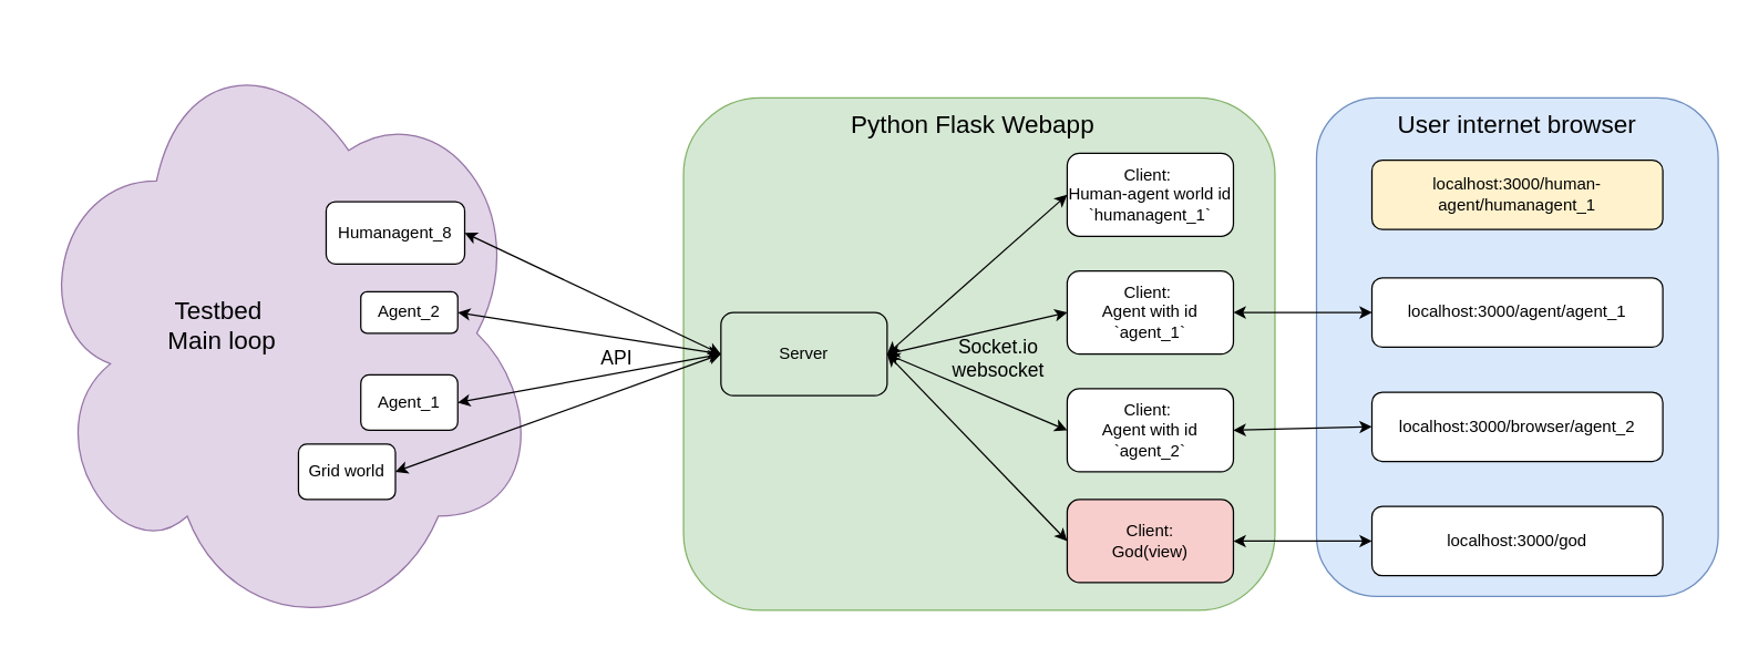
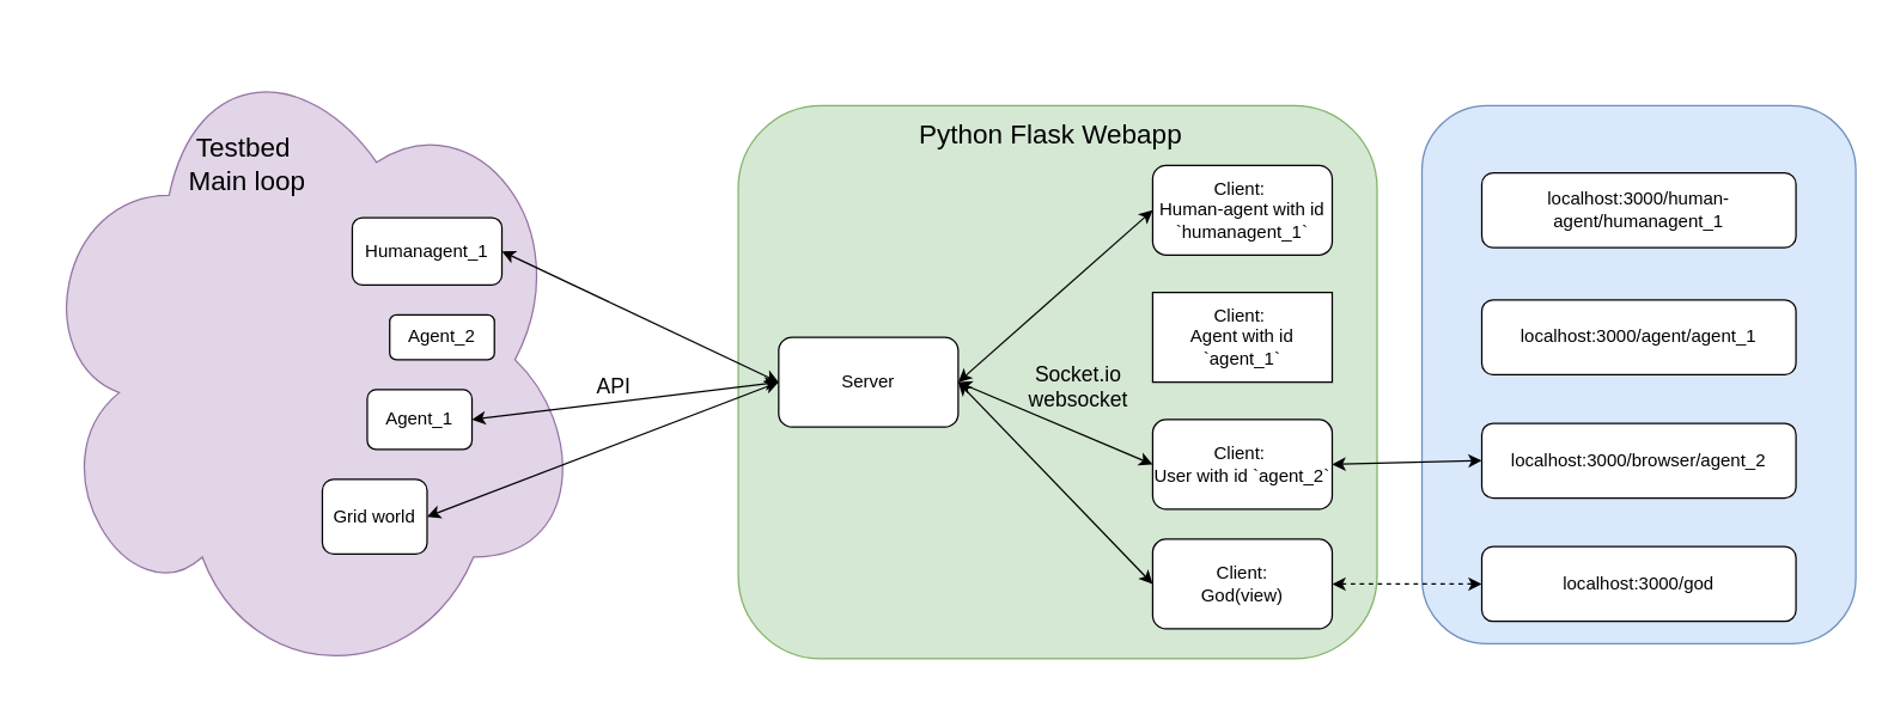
  <mxCell id="0" />
  <mxCell id="1" parent="0" />
  <mxCell id="2" value="" style="rounded=1;whiteSpace=wrap;html=1;fillColor=#d5e8d4;strokeColor=#82b366;" vertex="1" parent="1"><mxGeometry x="493" y="70" width="427" height="370" as="geometry" /></mxCell>
- <mxCell id="3" value="Server" style="rounded=1;whiteSpace=wrap;html=1;fillColor=#d5e8d4;" vertex="1" parent="1"><mxGeometry x="520" y="225" width="120" height="60" as="geometry" /></mxCell>
- <mxCell id="4" value="Client:&amp;nbsp;&lt;br&gt;Agent with id `agent_2`&lt;br&gt;" style="rounded=1;whiteSpace=wrap;html=1;" vertex="1" parent="1"><mxGeometry x="770" y="280" width="120" height="60" as="geometry" /></mxCell>
- <mxCell id="5" value="Client:&lt;br&gt;God(view)&lt;br&gt;" style="rounded=1;whiteSpace=wrap;html=1;fillColor=#f8cecc;" vertex="1" parent="1"><mxGeometry x="770" y="360" width="120" height="60" as="geometry" /></mxCell>
+ <mxCell id="3" value="Server" style="rounded=1;whiteSpace=wrap;html=1;" vertex="1" parent="1"><mxGeometry x="520" y="225" width="120" height="60" as="geometry" /></mxCell>
+ <mxCell id="4" value="Client:&amp;nbsp;&lt;br&gt;User with id `agent_2`&lt;br&gt;" style="rounded=1;whiteSpace=wrap;html=1;" vertex="1" parent="1"><mxGeometry x="770" y="280" width="120" height="60" as="geometry" /></mxCell>
+ <mxCell id="5" value="Client:&lt;br&gt;God(view)&lt;br&gt;" style="rounded=1;whiteSpace=wrap;html=1;" vertex="1" parent="1"><mxGeometry x="770" y="360" width="120" height="60" as="geometry" /></mxCell>
  <mxCell id="6" value="" style="rounded=1;whiteSpace=wrap;html=1;fillColor=#dae8fc;strokeColor=#6c8ebf;" vertex="1" parent="1"><mxGeometry x="950" y="70" width="290" height="360" as="geometry" /></mxCell>
  <mxCell id="7" value="localhost:3000/browser/agent_2" style="rounded=1;whiteSpace=wrap;html=1;" vertex="1" parent="1"><mxGeometry x="990" y="282.5" width="210" height="50" as="geometry" /></mxCell>
- <mxCell id="8" value="&lt;font style=&quot;font-size: 18px&quot;&gt;User internet browser&lt;/font&gt;" style="text;html=1;strokeColor=none;fillColor=none;align=center;verticalAlign=middle;whiteSpace=wrap;rounded=0;" vertex="1" parent="1"><mxGeometry x="1001" y="80" width="188" height="20" as="geometry" /></mxCell>
  <mxCell id="9" value="localhost:3000/god" style="rounded=1;whiteSpace=wrap;html=1;" vertex="1" parent="1"><mxGeometry x="990" y="365" width="210" height="50" as="geometry" /></mxCell>
  <mxCell id="10" value="" style="endArrow=classic;startArrow=classic;html=1;entryX=1;entryY=0.5;entryDx=0;entryDy=0;exitX=0;exitY=0.5;exitDx=0;exitDy=0;" edge="1" parent="1" source="7" target="4"><mxGeometry width="50" height="50" relative="1" as="geometry"><mxPoint x="490" y="510" as="sourcePoint" /><mxPoint x="540" y="460" as="targetPoint" /></mxGeometry></mxCell>
- <mxCell id="11" value="" style="endArrow=classic;startArrow=classic;html=1;exitX=1;exitY=0.5;exitDx=0;exitDy=0;entryX=0;entryY=0.5;entryDx=0;entryDy=0;" edge="1" parent="1" source="5" target="9"><mxGeometry width="50" height="50" relative="1" as="geometry"><mxPoint x="930" y="360" as="sourcePoint" /><mxPoint x="980" y="310" as="targetPoint" /></mxGeometry></mxCell>
+ <mxCell id="11" value="" style="endArrow=classic;startArrow=classic;html=1;exitX=1;exitY=0.5;exitDx=0;exitDy=0;entryX=0;entryY=0.5;entryDx=0;entryDy=0;dashed=1;" edge="1" parent="1" source="5" target="9"><mxGeometry width="50" height="50" relative="1" as="geometry"><mxPoint x="930" y="360" as="sourcePoint" /><mxPoint x="980" y="310" as="targetPoint" /></mxGeometry></mxCell>
  <mxCell id="12" value="" style="endArrow=classic;startArrow=classic;html=1;exitX=1;exitY=0.5;exitDx=0;exitDy=0;entryX=0;entryY=0.5;entryDx=0;entryDy=0;" edge="1" parent="1" source="3" target="5"><mxGeometry width="50" height="50" relative="1" as="geometry"><mxPoint x="680" y="310" as="sourcePoint" /><mxPoint x="730" y="260" as="targetPoint" /></mxGeometry></mxCell>
  <mxCell id="13" value="" style="endArrow=classic;startArrow=classic;html=1;exitX=1;exitY=0.5;exitDx=0;exitDy=0;entryX=0;entryY=0.5;entryDx=0;entryDy=0;" edge="1" parent="1" source="3" target="4"><mxGeometry width="50" height="50" relative="1" as="geometry"><mxPoint x="650" y="265" as="sourcePoint" /><mxPoint x="780" y="340" as="targetPoint" /></mxGeometry></mxCell>
  <mxCell id="14" value="&lt;font style=&quot;font-size: 14px&quot;&gt;Socket.io websocket&lt;/font&gt;" style="text;html=1;strokeColor=none;fillColor=none;align=center;verticalAlign=middle;whiteSpace=wrap;rounded=0;" vertex="1" parent="1"><mxGeometry x="681" y="245" width="79" height="25" as="geometry" /></mxCell>
  <mxCell id="15" value="&lt;font style=&quot;font-size: 18px&quot;&gt;Python Flask Webapp&lt;/font&gt;" style="text;html=1;strokeColor=none;fillColor=none;align=center;verticalAlign=middle;whiteSpace=wrap;rounded=0;" vertex="1" parent="1"><mxGeometry x="586.5" y="80" width="230" height="20" as="geometry" /></mxCell>
  <mxCell id="16" value="" style="ellipse;shape=cloud;whiteSpace=wrap;html=1;fillColor=#e1d5e7;strokeColor=#9673a6;" vertex="1" parent="1"><mxGeometry x="20" y="20" width="370" height="440" as="geometry" /></mxCell>
- <mxCell id="17" value="Agent_1" style="rounded=1;whiteSpace=wrap;html=1;" vertex="1" parent="1"><mxGeometry x="260" y="270" width="70" height="40" as="geometry" /></mxCell>
- <mxCell id="18" value="Grid world&lt;br&gt;" style="rounded=1;whiteSpace=wrap;html=1;" vertex="1" parent="1"><mxGeometry x="215" y="320" width="70" height="40" as="geometry" /></mxCell>
+ <mxCell id="17" value="Agent_1" style="rounded=1;whiteSpace=wrap;html=1;" vertex="1" parent="1"><mxGeometry x="245" y="260" width="70" height="40" as="geometry" /></mxCell>
+ <mxCell id="18" value="Grid world&lt;br&gt;" style="rounded=1;whiteSpace=wrap;html=1;" vertex="1" parent="1"><mxGeometry x="215" y="320" width="70" height="50" as="geometry" /></mxCell>
  <mxCell id="19" value="" style="endArrow=classic;startArrow=classic;html=1;entryX=1;entryY=0.5;entryDx=0;entryDy=0;exitX=0;exitY=0.5;exitDx=0;exitDy=0;" edge="1" parent="1" source="3" target="18"><mxGeometry width="50" height="50" relative="1" as="geometry"><mxPoint x="340" y="340" as="sourcePoint" /><mxPoint x="390" y="290" as="targetPoint" /></mxGeometry></mxCell>
  <mxCell id="20" value="" style="endArrow=classic;startArrow=classic;html=1;entryX=1;entryY=0.5;entryDx=0;entryDy=0;exitX=0;exitY=0.5;exitDx=0;exitDy=0;" edge="1" parent="1" source="3" target="17"><mxGeometry width="50" height="50" relative="1" as="geometry"><mxPoint x="530" y="265" as="sourcePoint" /><mxPoint x="320" y="255" as="targetPoint" /></mxGeometry></mxCell>
- <mxCell id="21" value="&lt;font style=&quot;font-size: 14px&quot;&gt;API&lt;/font&gt;" style="text;html=1;strokeColor=none;fillColor=none;align=center;verticalAlign=middle;whiteSpace=wrap;rounded=0;" vertex="1" parent="1"><mxGeometry x="425" y="247.5" width="40" height="20" as="geometry" /></mxCell>
+ <mxCell id="21" value="&lt;font style=&quot;font-size: 14px&quot;&gt;API&lt;/font&gt;" style="text;html=1;strokeColor=none;fillColor=none;align=center;verticalAlign=middle;whiteSpace=wrap;rounded=0;" vertex="1" parent="1"><mxGeometry x="390" y="247.5" width="40" height="20" as="geometry" /></mxCell>
  <mxCell id="22" value="localhost:3000/agent/agent_1" style="rounded=1;whiteSpace=wrap;html=1;" vertex="1" parent="1"><mxGeometry x="990" y="200" width="210" height="50" as="geometry" /></mxCell>
- <mxCell id="23" value="localhost:3000/human-agent/humanagent_1" style="rounded=1;whiteSpace=wrap;html=1;fillColor=#fff2cc;" vertex="1" parent="1"><mxGeometry x="990" y="115" width="210" height="50" as="geometry" /></mxCell>
- <mxCell id="24" value="Client:&amp;nbsp;&lt;br&gt;Agent with id `agent_1`&lt;br&gt;" style="rounded=1;whiteSpace=wrap;html=1;" vertex="1" parent="1"><mxGeometry x="770" y="195" width="120" height="60" as="geometry" /></mxCell>
- <mxCell id="25" value="Client:&amp;nbsp;&lt;br&gt;Human-agent world id `humanagent_1`&lt;br&gt;" style="rounded=1;whiteSpace=wrap;html=1;" vertex="1" parent="1"><mxGeometry x="770" y="110" width="120" height="60" as="geometry" /></mxCell>
- <mxCell id="26" value="" style="endArrow=classic;startArrow=classic;html=1;entryX=1;entryY=0.5;entryDx=0;entryDy=0;" edge="1" parent="1" source="22" target="24"><mxGeometry width="50" height="50" relative="1" as="geometry"><mxPoint x="990" y="280" as="sourcePoint" /><mxPoint x="900" y="300" as="targetPoint" /></mxGeometry></mxCell>
- <mxCell id="27" value="" style="endArrow=classic;startArrow=classic;html=1;exitX=1;exitY=0.5;exitDx=0;exitDy=0;entryX=0;entryY=0.5;entryDx=0;entryDy=0;" edge="1" parent="1" source="3" target="24"><mxGeometry width="50" height="50" relative="1" as="geometry"><mxPoint x="650" y="265" as="sourcePoint" /><mxPoint x="780" y="380" as="targetPoint" /></mxGeometry></mxCell>
+ <mxCell id="23" value="localhost:3000/human-agent/humanagent_1" style="rounded=1;whiteSpace=wrap;html=1;" vertex="1" parent="1"><mxGeometry x="990" y="115" width="210" height="50" as="geometry" /></mxCell>
+ <mxCell id="24" value="Client:&amp;nbsp;&lt;br&gt;Agent with id `agent_1`&lt;br&gt;" style="whiteSpace=wrap;html=1;rounded=0;" vertex="1" parent="1"><mxGeometry x="770" y="195" width="120" height="60" as="geometry" /></mxCell>
+ <mxCell id="25" value="Client:&amp;nbsp;&lt;br&gt;Human-agent with id `humanagent_1`&lt;br&gt;" style="rounded=1;whiteSpace=wrap;html=1;" vertex="1" parent="1"><mxGeometry x="770" y="110" width="120" height="60" as="geometry" /></mxCell>
  <mxCell id="28" value="" style="endArrow=classic;startArrow=classic;html=1;entryX=0;entryY=0.5;entryDx=0;entryDy=0;exitX=1;exitY=0.5;exitDx=0;exitDy=0;" edge="1" parent="1" source="3" target="25"><mxGeometry width="50" height="50" relative="1" as="geometry"><mxPoint x="650" y="250" as="sourcePoint" /><mxPoint x="780" y="215" as="targetPoint" /></mxGeometry></mxCell>
  <mxCell id="29" value="Agent_2&lt;br&gt;" style="rounded=1;whiteSpace=wrap;html=1;" vertex="1" parent="1"><mxGeometry x="260" y="210" width="70" height="30" as="geometry" /></mxCell>
- <mxCell id="30" value="Humanagent_8" style="rounded=1;whiteSpace=wrap;html=1;" vertex="1" parent="1"><mxGeometry x="235" y="145" width="100" height="45" as="geometry" /></mxCell>
+ <mxCell id="30" value="Humanagent_1" style="rounded=1;whiteSpace=wrap;html=1;" vertex="1" parent="1"><mxGeometry x="235" y="145" width="100" height="45" as="geometry" /></mxCell>
  <mxCell id="31" value="" style="endArrow=classic;startArrow=classic;html=1;entryX=1;entryY=0.5;entryDx=0;entryDy=0;exitX=0;exitY=0.5;exitDx=0;exitDy=0;" edge="1" parent="1" source="3" target="30"><mxGeometry width="50" height="50" relative="1" as="geometry"><mxPoint x="530" y="265" as="sourcePoint" /><mxPoint x="330" y="300" as="targetPoint" /></mxGeometry></mxCell>
- <mxCell id="32" value="" style="endArrow=classic;startArrow=classic;html=1;entryX=1;entryY=0.5;entryDx=0;entryDy=0;exitX=0;exitY=0.5;exitDx=0;exitDy=0;" edge="1" parent="1" source="3" target="29"><mxGeometry width="50" height="50" relative="1" as="geometry"><mxPoint x="530" y="265" as="sourcePoint" /><mxPoint x="345" y="178" as="targetPoint" /></mxGeometry></mxCell>
- <mxCell id="33" value="&lt;font style=&quot;font-size: 18px&quot;&gt;Testbed&amp;nbsp;&lt;br&gt;Main loop&lt;/font&gt;&lt;br&gt;" style="text;html=1;strokeColor=none;fillColor=none;align=center;verticalAlign=middle;whiteSpace=wrap;rounded=0;" vertex="1" parent="1"><mxGeometry x="100" y="202.5" width="120" height="65" as="geometry" /></mxCell>
+ <mxCell id="33" value="&lt;font style=&quot;font-size: 18px&quot;&gt;Testbed&amp;nbsp;&lt;br&gt;Main loop&lt;/font&gt;&lt;br&gt;" style="text;html=1;strokeColor=none;fillColor=none;align=center;verticalAlign=middle;whiteSpace=wrap;rounded=0;" vertex="1" parent="1"><mxGeometry x="105" y="77.5" width="120" height="65" as="geometry" /></mxCell>
